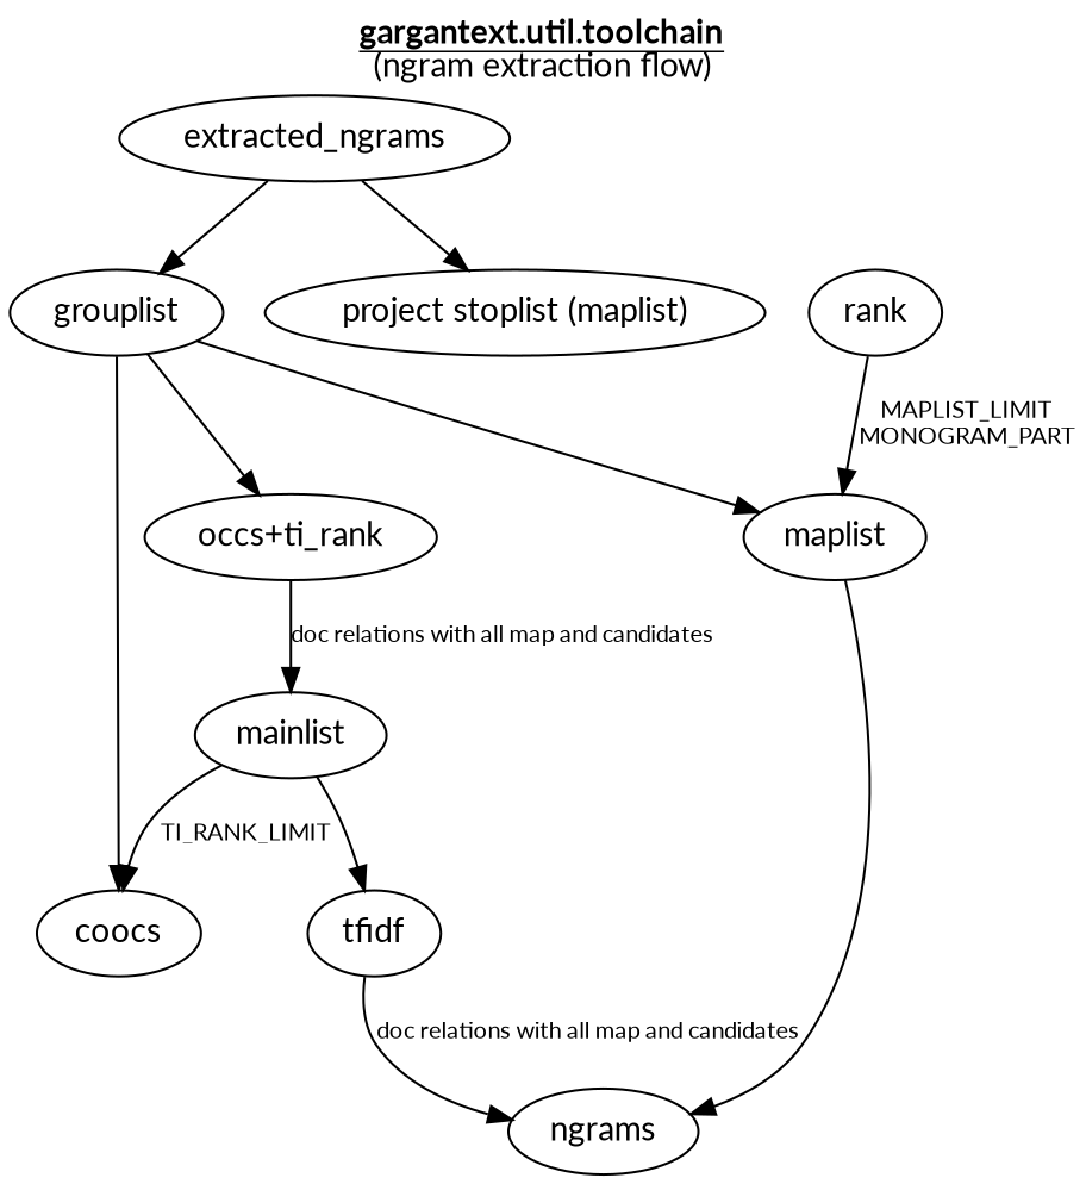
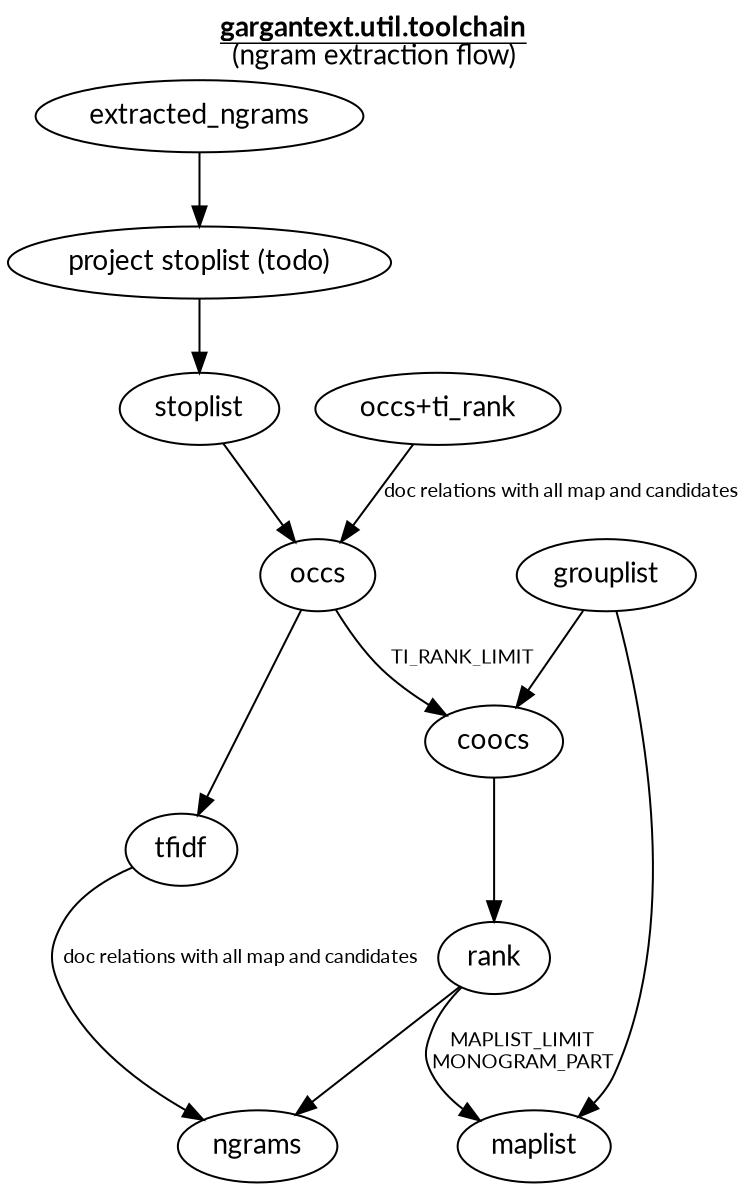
  digraph {
    fontname=Lato
    label=<<B><U>gargantext.util.toolchain</U></B><BR/>(ngram extraction flow)>
    labelloc=t
    node [fontname=Lato]
    edge [fontname=Lato fontsize=10]
    extracted_ngrams
    grouplist
-   "project stoplist (todo)" [label="project stoplist (maplist)"]
+   "project stoplist (todo)"
    "occs+ti_rank"
    coocs
    maplist
-   mainlist
+   mainlist [label=occs]
    n8 [label=rank]
    n9 [label=ngrams]
    tfidf
-   extracted_ngrams -> grouplist
+   stoplist
    extracted_ngrams -> "project stoplist (todo)"
-   grouplist -> "occs+ti_rank"
    grouplist -> coocs
    grouplist -> maplist
+   "project stoplist (todo)" -> stoplist
    "occs+ti_rank" -> mainlist [label="doc relations with all map and candidates"]
-   maplist -> n9
+   coocs -> n8
+   n8 -> n9
    mainlist -> coocs [label="  TI_RANK_LIMIT"]
    mainlist -> tfidf
    n8 -> maplist [label="MAPLIST_LIMIT\nMONOGRAM_PART"]
    tfidf -> n9 [label="doc relations with all map and candidates"]
+   stoplist -> mainlist
  }
